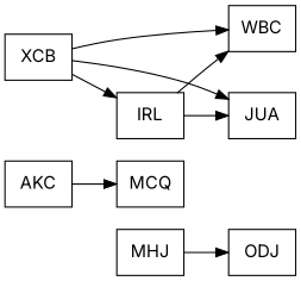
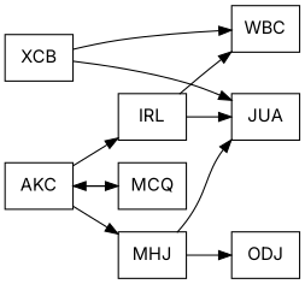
  digraph {
    fontname=Inter
    rankdir=LR
    node [fontname=Inter shape=record]
    edge [fontname=Inter headport=f1]
    n1 [label="<f1> IRL "]
    n2 [label="<f1> JUA "]
    n3 [label="<f1> WBC "]
    n4 [label="<f1> ODJ "]
    n5 [label="<f1> XCB "]
    n6 [label="<f1> AKC "]
    n7 [label="<f1> MHJ "]
    n8 [label="<f1> MCQ "]
    n1 -> n2
    n1 -> n3
    n5 -> n2
    n5 -> n3
-   n5 -> n1
+   n6 -> n1
+   n6 -> n7
    n6 -> n8
+   n7 -> n2
    n7 -> n4
+   n8 -> n6
  }
